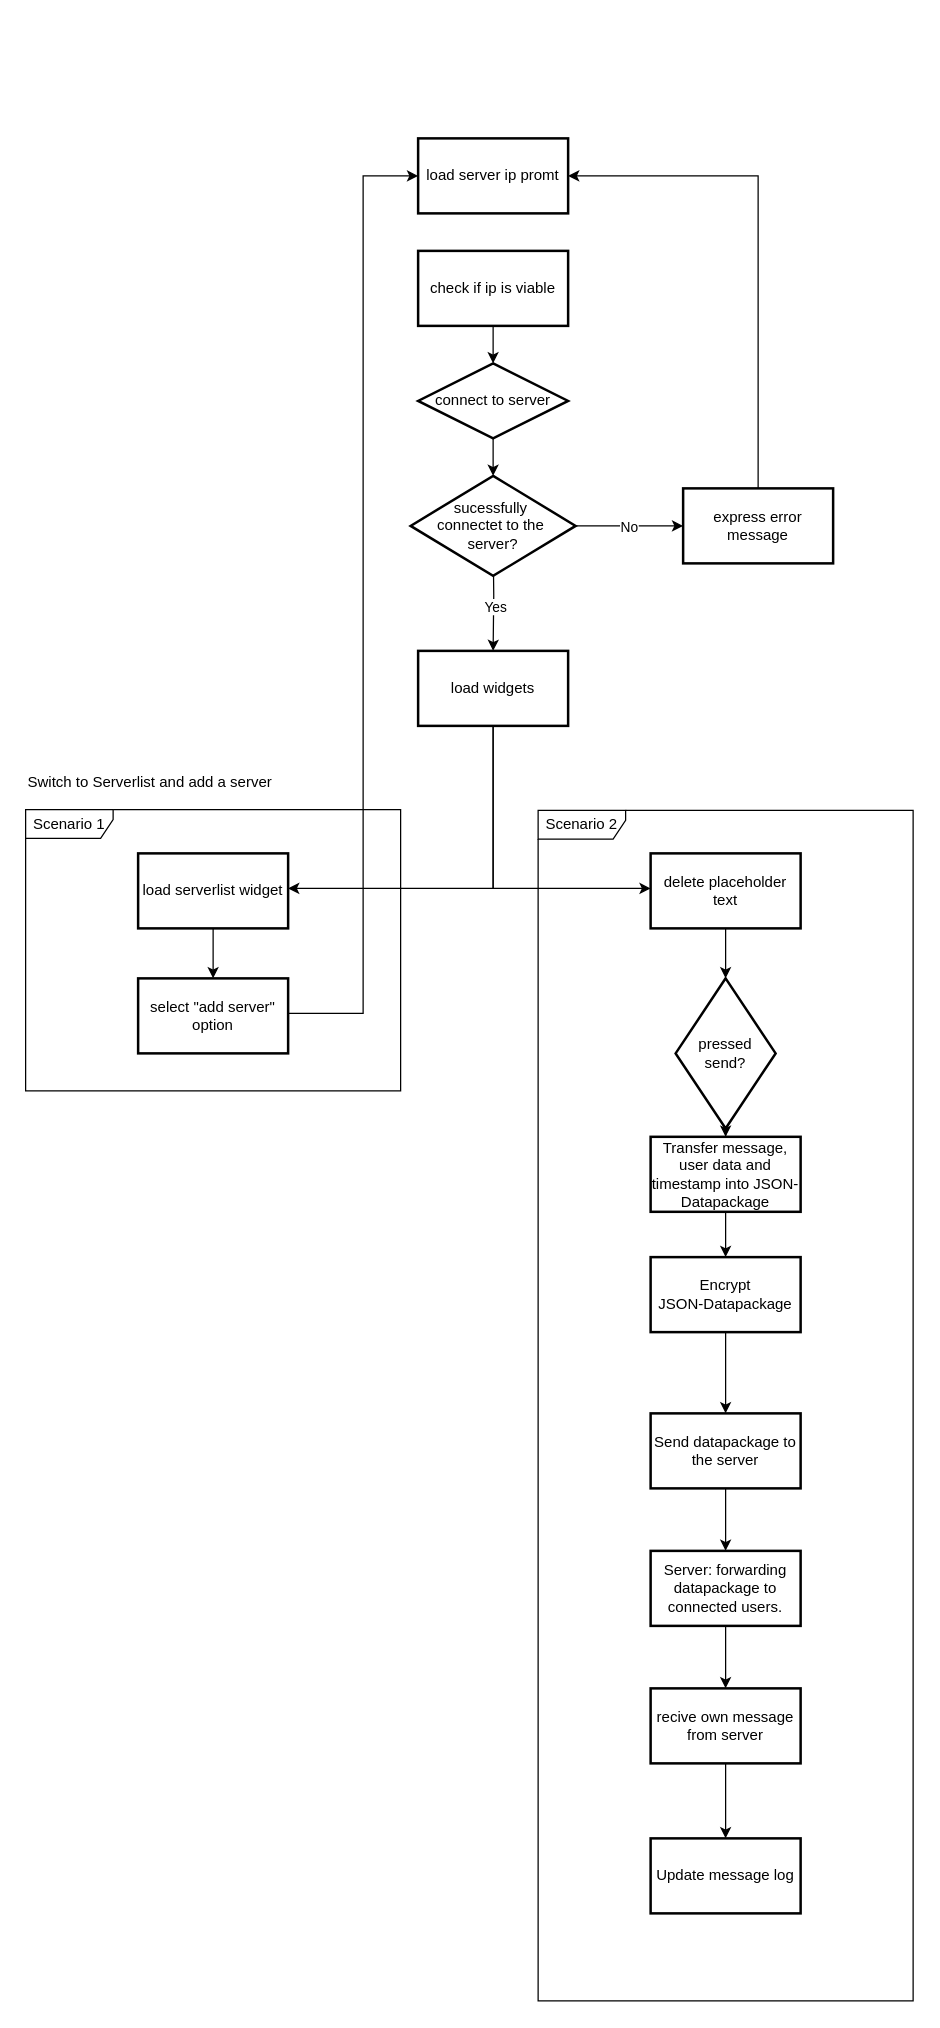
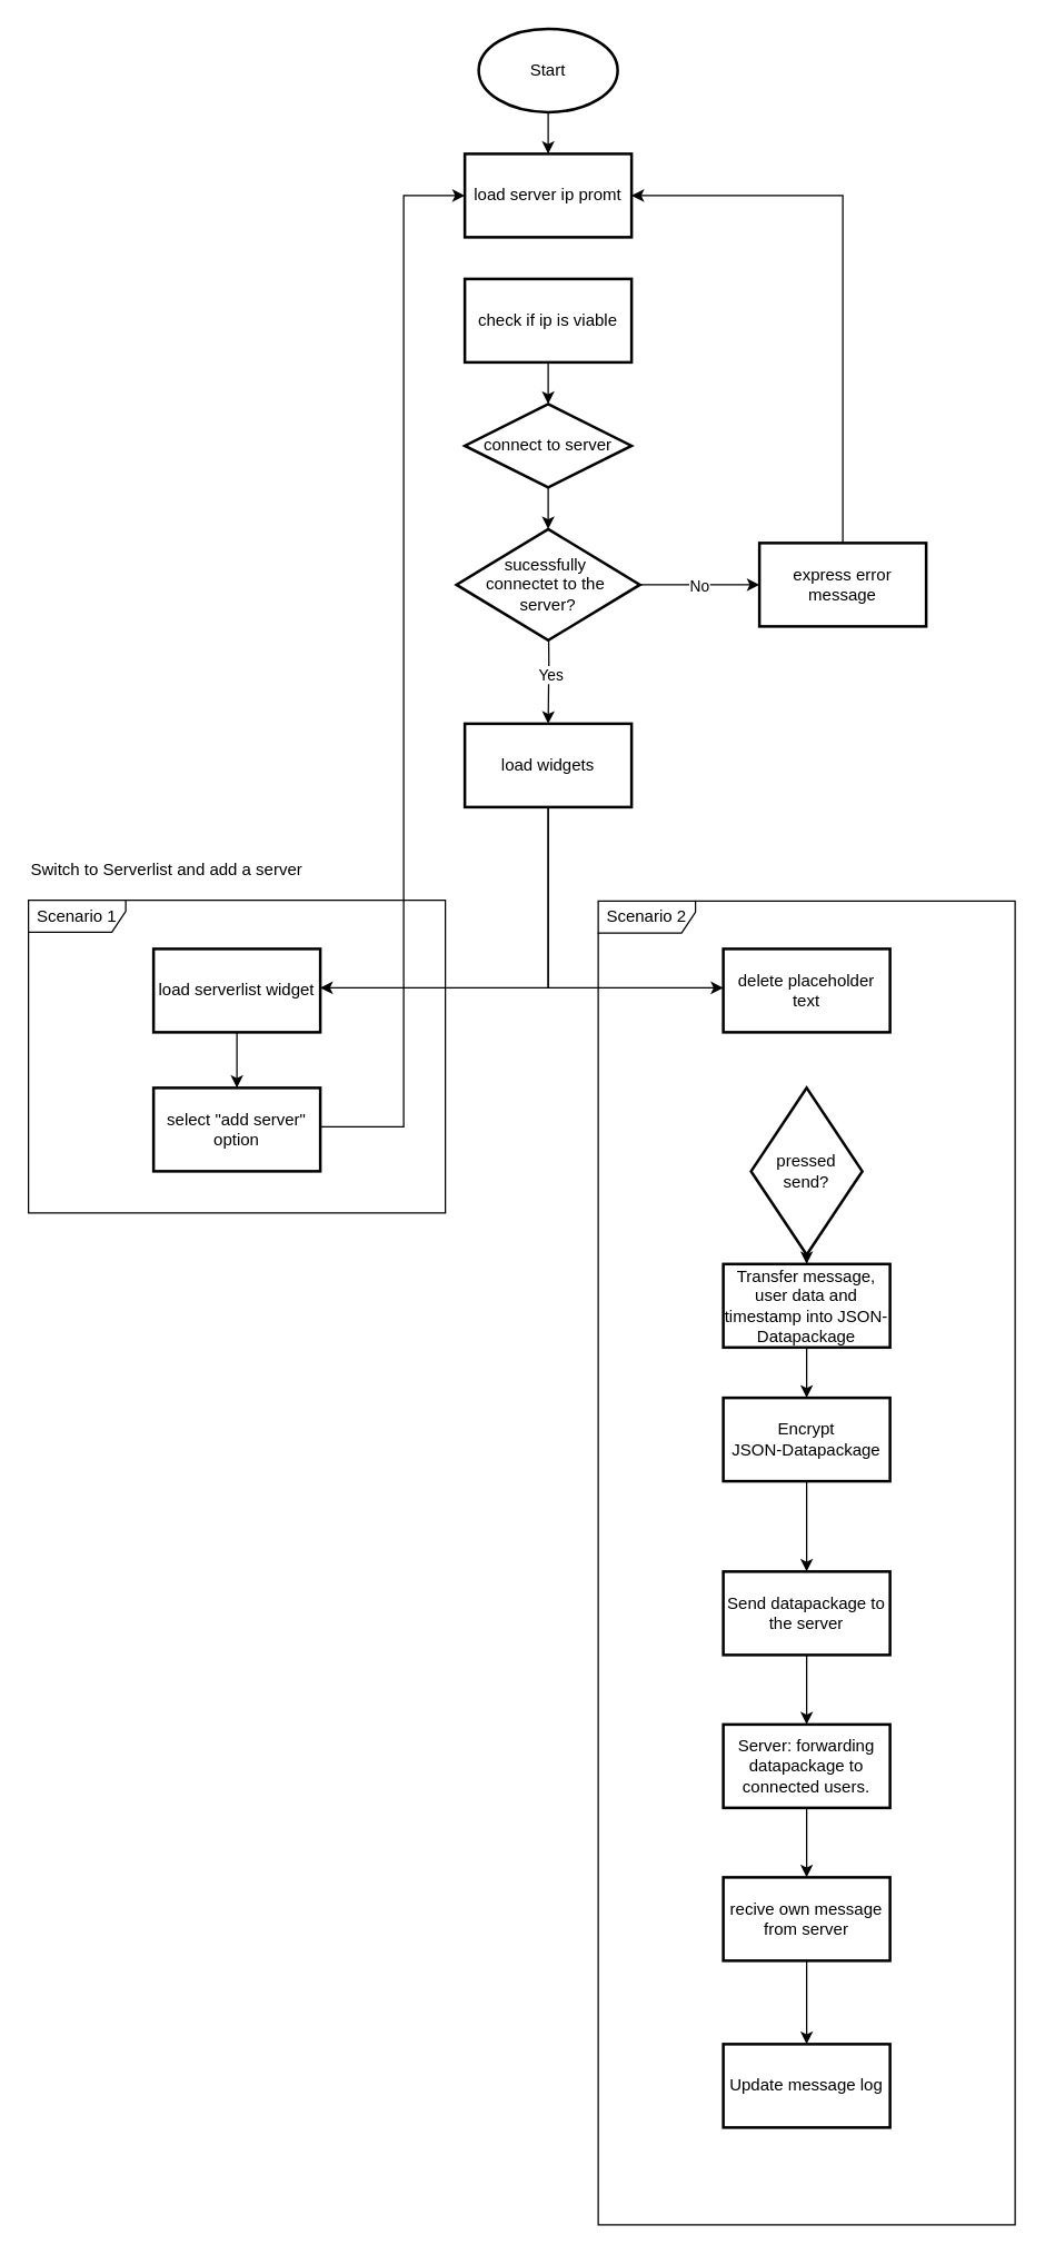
  <mxCell id="0" />
  <mxCell id="1" parent="0" />
+ <mxCell id="2" value="" style="edgeStyle=orthogonalEdgeStyle;rounded=0;orthogonalLoop=1;jettySize=auto;html=1;" parent="1" source="3" target="4" edge="1"><mxGeometry relative="1" as="geometry" /></mxCell>
+ <mxCell id="3" value="Start" style="strokeWidth=2;html=1;shape=mxgraph.flowchart.start_1;whiteSpace=wrap;" parent="1" vertex="1"><mxGeometry x="344" y="20" width="100" height="60" as="geometry" /></mxCell>
  <mxCell id="4" value="load server ip promt" style="whiteSpace=wrap;html=1;strokeWidth=2;" parent="1" vertex="1"><mxGeometry x="334" y="110" width="120" height="60" as="geometry" /></mxCell>
  <mxCell id="5" value="" style="edgeStyle=orthogonalEdgeStyle;rounded=0;orthogonalLoop=1;jettySize=auto;html=1;" parent="1" source="6" target="8" edge="1"><mxGeometry relative="1" as="geometry" /></mxCell>
  <mxCell id="6" value="check if ip is viable" style="whiteSpace=wrap;html=1;strokeWidth=2;" parent="1" vertex="1"><mxGeometry x="334" y="200" width="120" height="60" as="geometry" /></mxCell>
  <mxCell id="7" value="" style="edgeStyle=orthogonalEdgeStyle;rounded=0;orthogonalLoop=1;jettySize=auto;html=1;" parent="1" source="8" target="13" edge="1"><mxGeometry relative="1" as="geometry" /></mxCell>
  <mxCell id="8" value="connect to server" style="rhombus;whiteSpace=wrap;html=1;strokeWidth=2;" parent="1" vertex="1"><mxGeometry x="334" y="290" width="120" height="60" as="geometry" /></mxCell>
  <mxCell id="9" value="" style="edgeStyle=orthogonalEdgeStyle;rounded=0;orthogonalLoop=1;jettySize=auto;html=1;" parent="1" source="13" target="15" edge="1"><mxGeometry relative="1" as="geometry" /></mxCell>
  <mxCell id="10" value="No" style="edgeLabel;html=1;align=center;verticalAlign=middle;resizable=0;points=[];" parent="9" vertex="1" connectable="0"><mxGeometry x="-0.023" relative="1" as="geometry"><mxPoint as="offset" /></mxGeometry></mxCell>
  <mxCell id="11" value="" style="edgeStyle=orthogonalEdgeStyle;rounded=0;orthogonalLoop=1;jettySize=auto;html=1;" parent="1" target="18" edge="1"><mxGeometry relative="1" as="geometry"><mxPoint x="394" y="430" as="sourcePoint" /></mxGeometry></mxCell>
  <mxCell id="12" value="Yes" style="edgeLabel;html=1;align=center;verticalAlign=middle;resizable=0;points=[];" parent="11" vertex="1" connectable="0"><mxGeometry x="0.227" y="4" relative="1" as="geometry"><mxPoint x="-3" y="-1" as="offset" /></mxGeometry></mxCell>
  <mxCell id="13" value="sucessfully&amp;nbsp;&lt;div&gt;connectet&amp;nbsp;&lt;span style=&quot;background-color: transparent; color: light-dark(rgb(0, 0, 0), rgb(255, 255, 255));&quot;&gt;to the&amp;nbsp;&lt;/span&gt;&lt;/div&gt;&lt;div&gt;&lt;span style=&quot;background-color: transparent; color: light-dark(rgb(0, 0, 0), rgb(255, 255, 255));&quot;&gt;server?&lt;/span&gt;&lt;/div&gt;" style="rhombus;whiteSpace=wrap;html=1;strokeWidth=2;" parent="1" vertex="1"><mxGeometry x="328" y="380" width="132" height="80" as="geometry" /></mxCell>
  <mxCell id="14" style="edgeStyle=orthogonalEdgeStyle;rounded=0;orthogonalLoop=1;jettySize=auto;html=1;" parent="1" source="15" target="4" edge="1"><mxGeometry relative="1" as="geometry"><Array as="points"><mxPoint x="606" y="140" /></Array></mxGeometry></mxCell>
  <mxCell id="15" value="express error message" style="whiteSpace=wrap;html=1;strokeWidth=2;" parent="1" vertex="1"><mxGeometry x="546" y="390" width="120" height="60" as="geometry" /></mxCell>
  <mxCell id="16" value="" style="edgeStyle=orthogonalEdgeStyle;rounded=0;orthogonalLoop=1;jettySize=auto;html=1;" parent="1" source="18" target="20" edge="1"><mxGeometry relative="1" as="geometry"><Array as="points"><mxPoint x="394" y="710" /></Array></mxGeometry></mxCell>
  <mxCell id="17" value="" style="edgeStyle=orthogonalEdgeStyle;rounded=0;orthogonalLoop=1;jettySize=auto;html=1;" parent="1" source="18" target="27" edge="1"><mxGeometry relative="1" as="geometry"><Array as="points"><mxPoint x="394" y="710" /></Array></mxGeometry></mxCell>
  <mxCell id="18" value="load widgets" style="whiteSpace=wrap;html=1;strokeWidth=2;" parent="1" vertex="1"><mxGeometry x="334" y="520" width="120" height="60" as="geometry" /></mxCell>
  <mxCell id="19" value="" style="edgeStyle=orthogonalEdgeStyle;rounded=0;orthogonalLoop=1;jettySize=auto;html=1;" parent="1" source="20" target="24" edge="1"><mxGeometry relative="1" as="geometry" /></mxCell>
  <mxCell id="20" value="load serverlist widget" style="whiteSpace=wrap;html=1;strokeWidth=2;" parent="1" vertex="1"><mxGeometry x="110" y="682" width="120" height="60" as="geometry" /></mxCell>
  <mxCell id="21" value="Scenario 1" style="shape=umlFrame;whiteSpace=wrap;html=1;pointerEvents=0;width=70;height=23;" parent="1" vertex="1"><mxGeometry x="20" y="647" width="300" height="225" as="geometry" /></mxCell>
  <mxCell id="22" value="Switch to Serverlist and add a server" style="text;html=1;align=left;verticalAlign=middle;resizable=0;points=[];autosize=1;strokeColor=none;fillColor=none;" parent="1" vertex="1"><mxGeometry x="20" y="610" width="220" height="30" as="geometry" /></mxCell>
  <mxCell id="23" style="edgeStyle=orthogonalEdgeStyle;rounded=0;orthogonalLoop=1;jettySize=auto;html=1;" parent="1" source="24" target="4" edge="1"><mxGeometry relative="1" as="geometry"><Array as="points"><mxPoint x="290" y="810" /><mxPoint x="290" y="140" /></Array></mxGeometry></mxCell>
  <mxCell id="24" value="select &quot;add server&quot; option" style="whiteSpace=wrap;html=1;strokeWidth=2;" parent="1" vertex="1"><mxGeometry x="110" y="782" width="120" height="60" as="geometry" /></mxCell>
  <mxCell id="25" value="Scenario 2" style="shape=umlFrame;whiteSpace=wrap;html=1;pointerEvents=0;width=70;height=23;" parent="1" vertex="1"><mxGeometry x="430" y="647.5" width="300" height="952.5" as="geometry" /></mxCell>
- <mxCell id="26" value="" style="edgeStyle=orthogonalEdgeStyle;rounded=0;orthogonalLoop=1;jettySize=auto;html=1;" parent="1" source="27" target="30" edge="1"><mxGeometry relative="1" as="geometry" /></mxCell>
  <mxCell id="27" value="delete placeholder text" style="whiteSpace=wrap;html=1;strokeWidth=2;" parent="1" vertex="1"><mxGeometry x="520" y="682" width="120" height="60" as="geometry" /></mxCell>
  <mxCell id="28" value="" style="edgeStyle=orthogonalEdgeStyle;rounded=0;orthogonalLoop=1;jettySize=auto;html=1;" parent="1" source="30" target="32" edge="1"><mxGeometry relative="1" as="geometry" /></mxCell>
  <mxCell id="29" value="Yes" style="edgeLabel;html=1;align=center;verticalAlign=middle;resizable=0;points=[];" parent="28" vertex="1" connectable="0"><mxGeometry x="-0.236" y="-3" relative="1" as="geometry"><mxPoint as="offset" /></mxGeometry></mxCell>
  <mxCell id="30" value="pressed send?" style="rhombus;whiteSpace=wrap;html=1;strokeWidth=2;" parent="1" vertex="1"><mxGeometry x="540" y="782" width="80" height="120" as="geometry" /></mxCell>
  <mxCell id="31" value="" style="edgeStyle=orthogonalEdgeStyle;rounded=0;orthogonalLoop=1;jettySize=auto;html=1;" edge="1" parent="1" source="32" target="34"><mxGeometry relative="1" as="geometry" /></mxCell>
  <mxCell id="32" value="Transfer message, user data and timestamp into JSON-Datapackage" style="whiteSpace=wrap;html=1;strokeWidth=2;" parent="1" vertex="1"><mxGeometry x="520" y="908.75" width="120" height="60" as="geometry" /></mxCell>
  <mxCell id="33" value="" style="edgeStyle=orthogonalEdgeStyle;rounded=0;orthogonalLoop=1;jettySize=auto;html=1;" edge="1" parent="1" source="34" target="36"><mxGeometry relative="1" as="geometry" /></mxCell>
  <mxCell id="34" value="Encrypt&lt;div&gt;JSON-Datapackage&lt;/div&gt;" style="whiteSpace=wrap;html=1;strokeWidth=2;" vertex="1" parent="1"><mxGeometry x="520" y="1005" width="120" height="60" as="geometry" /></mxCell>
  <mxCell id="35" value="" style="edgeStyle=orthogonalEdgeStyle;rounded=0;orthogonalLoop=1;jettySize=auto;html=1;" edge="1" parent="1" source="36" target="38"><mxGeometry relative="1" as="geometry" /></mxCell>
  <mxCell id="36" value="Send datapackage to the server" style="whiteSpace=wrap;html=1;strokeWidth=2;" vertex="1" parent="1"><mxGeometry x="520" y="1130" width="120" height="60" as="geometry" /></mxCell>
  <mxCell id="37" value="" style="edgeStyle=orthogonalEdgeStyle;rounded=0;orthogonalLoop=1;jettySize=auto;html=1;" edge="1" parent="1" source="38" target="40"><mxGeometry relative="1" as="geometry" /></mxCell>
  <mxCell id="38" value="Server: forwarding datapackage to connected users." style="whiteSpace=wrap;html=1;strokeWidth=2;" vertex="1" parent="1"><mxGeometry x="520" y="1240" width="120" height="60" as="geometry" /></mxCell>
  <mxCell id="39" value="" style="edgeStyle=orthogonalEdgeStyle;rounded=0;orthogonalLoop=1;jettySize=auto;html=1;" edge="1" parent="1" source="40" target="41"><mxGeometry relative="1" as="geometry" /></mxCell>
  <mxCell id="40" value="recive own message from server" style="whiteSpace=wrap;html=1;strokeWidth=2;" vertex="1" parent="1"><mxGeometry x="520" y="1350" width="120" height="60" as="geometry" /></mxCell>
  <mxCell id="41" value="Update message log" style="whiteSpace=wrap;html=1;strokeWidth=2;" vertex="1" parent="1"><mxGeometry x="520" y="1470" width="120" height="60" as="geometry" /></mxCell>
